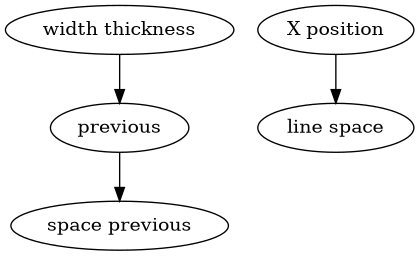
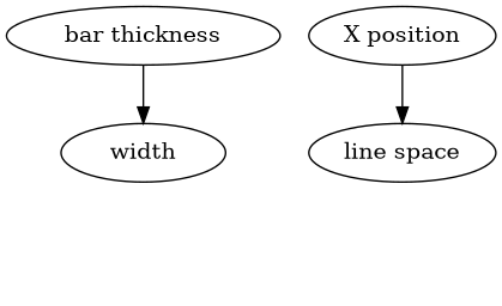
  digraph {
-   "bar thickness" [label="width thickness"]
-   width [label=previous]
-   "space previous"
+   "bar thickness"
+   width
    n4 [label="line space"]
    "X position"
    "bar thickness" -> width
-   width -> "space previous"
    "X position" -> n4
  }
